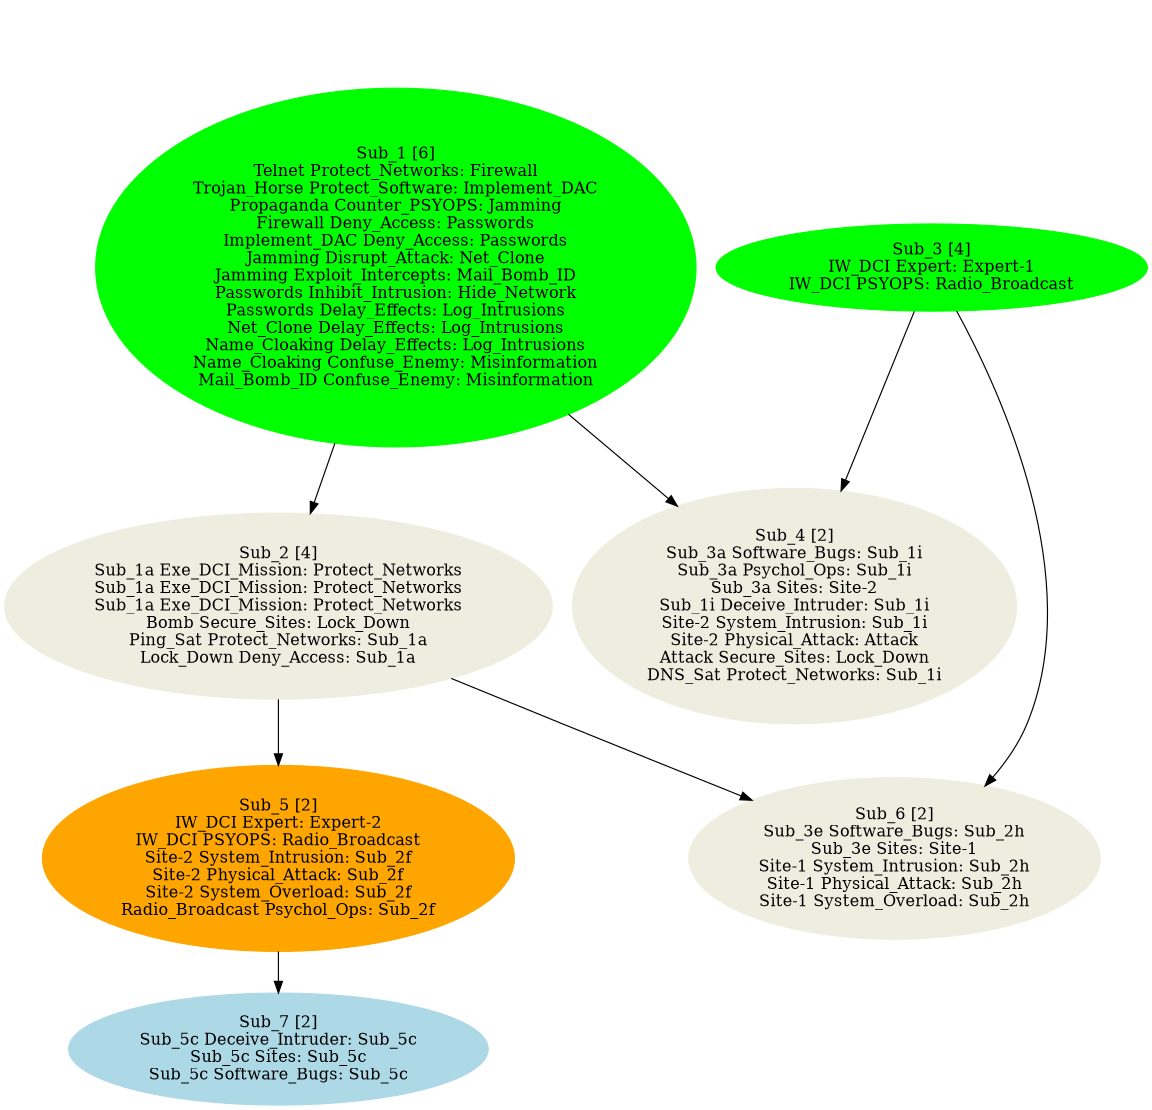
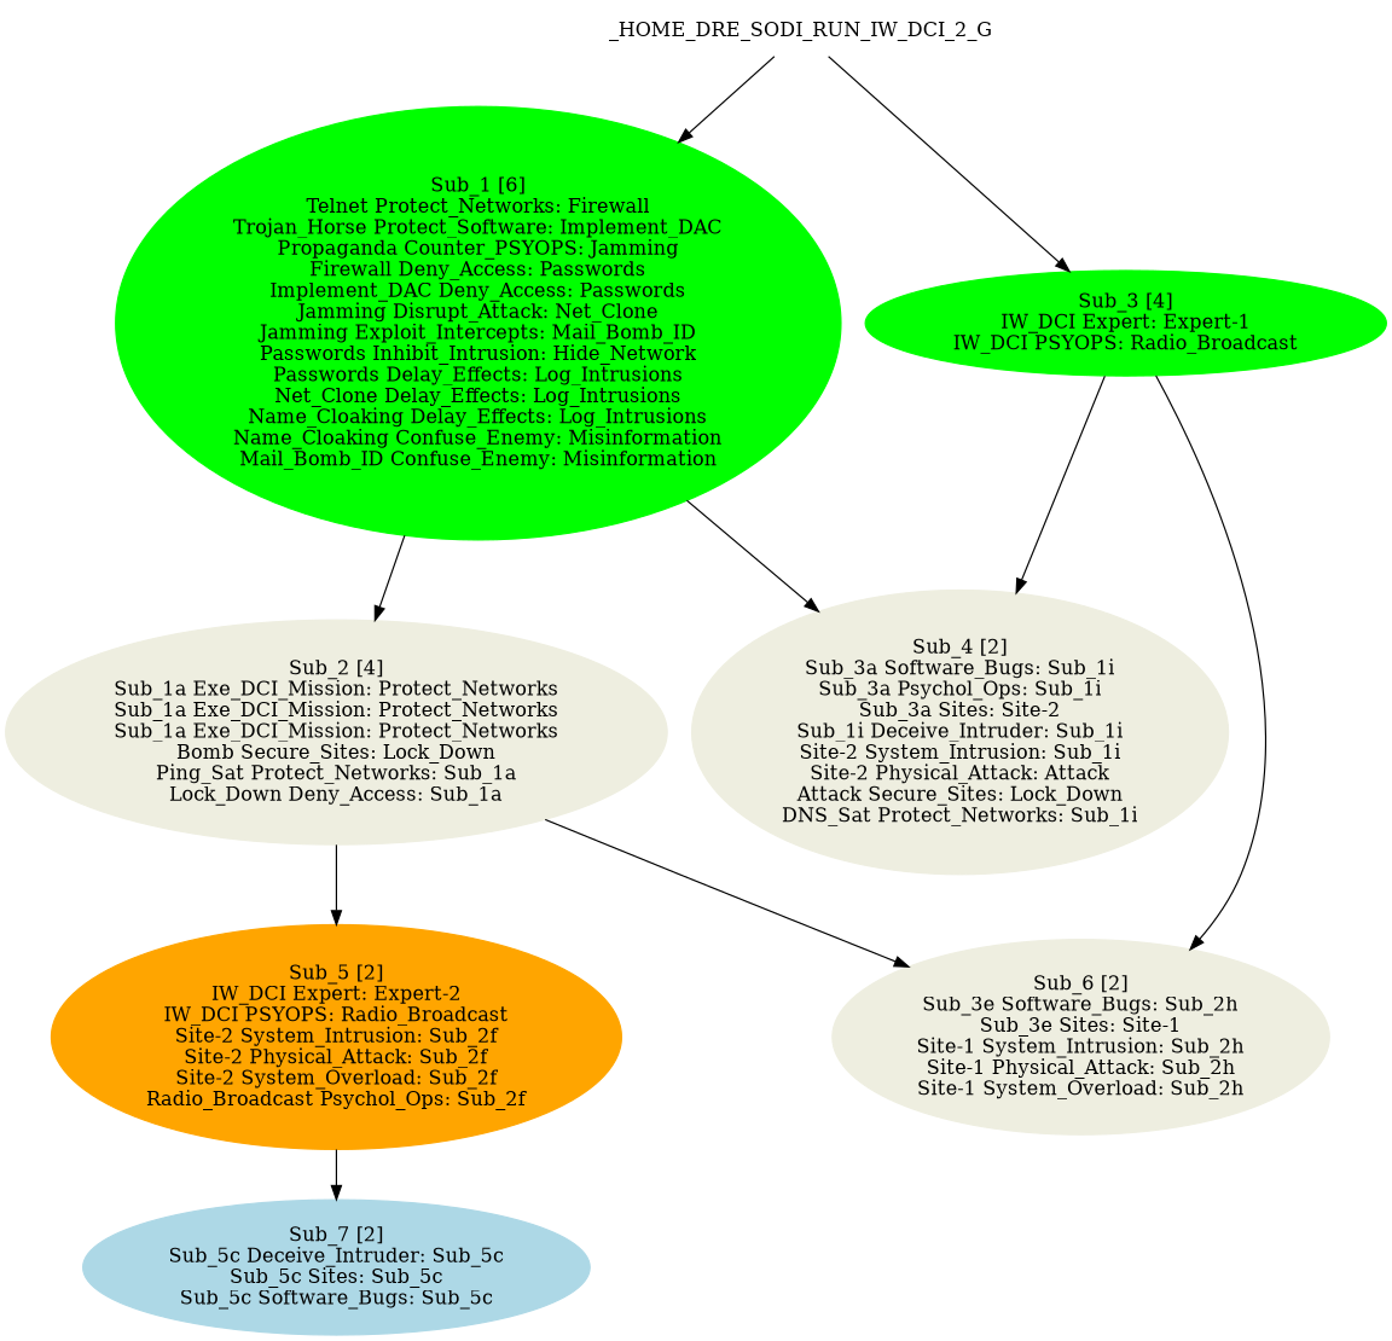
  digraph {
    node [color=ivory2 style=filled]
+   n1 [color=white label=_HOME_DRE_SODI_RUN_IW_DCI_2_G]
    n2 [color=green1 label="Sub_1 [6]\nTelnet Protect_Networks: Firewall\nTrojan_Horse Protect_Software: Implement_DAC\nPropaganda Counter_PSYOPS: Jamming\nFirewall Deny_Access: Passwords\nImplement_DAC Deny_Access: Passwords\nJamming Disrupt_Attack: Net_Clone\nJamming Exploit_Intercepts: Mail_Bomb_ID\nPasswords Inhibit_Intrusion: Hide_Network\nPasswords Delay_Effects: Log_Intrusions\nNet_Clone Delay_Effects: Log_Intrusions\nName_Cloaking Delay_Effects: Log_Intrusions\nName_Cloaking Confuse_Enemy: Misinformation\nMail_Bomb_ID Confuse_Enemy: Misinformation\n"]
    n3 [color=green1 label="Sub_3 [4]\nIW_DCI Expert: Expert-1\nIW_DCI PSYOPS: Radio_Broadcast\n"]
    n4 [label="Sub_2 [4]\nSub_1a Exe_DCI_Mission: Protect_Networks\nSub_1a Exe_DCI_Mission: Protect_Networks\nSub_1a Exe_DCI_Mission: Protect_Networks\nBomb Secure_Sites: Lock_Down\nPing_Sat Protect_Networks: Sub_1a\nLock_Down Deny_Access: Sub_1a\n"]
    n5 [label="Sub_4 [2]\nSub_3a Software_Bugs: Sub_1i\nSub_3a Psychol_Ops: Sub_1i\nSub_3a Sites: Site-2\nSub_1i Deceive_Intruder: Sub_1i\nSite-2 System_Intrusion: Sub_1i\nSite-2 Physical_Attack: Attack\nAttack Secure_Sites: Lock_Down\nDNS_Sat Protect_Networks: Sub_1i\n"]
    n6 [color=orange1 label="Sub_5 [2]\nIW_DCI Expert: Expert-2\nIW_DCI PSYOPS: Radio_Broadcast\nSite-2 System_Intrusion: Sub_2f\nSite-2 Physical_Attack: Sub_2f\nSite-2 System_Overload: Sub_2f\nRadio_Broadcast Psychol_Ops: Sub_2f\n"]
    n7 [label="Sub_6 [2]\nSub_3e Software_Bugs: Sub_2h\nSub_3e Sites: Site-1\nSite-1 System_Intrusion: Sub_2h\nSite-1 Physical_Attack: Sub_2h\nSite-1 System_Overload: Sub_2h\n"]
    n8 [color=lightblue label="Sub_7 [2]\nSub_5c Deceive_Intruder: Sub_5c\nSub_5c Sites: Sub_5c\nSub_5c Software_Bugs: Sub_5c\n"]
+   n1 -> n2
+   n1 -> n3
    n2 -> n4
    n2 -> n5
    n3 -> n5
    n3 -> n7
    n4 -> n6
    n4 -> n7
    n6 -> n8
  }
